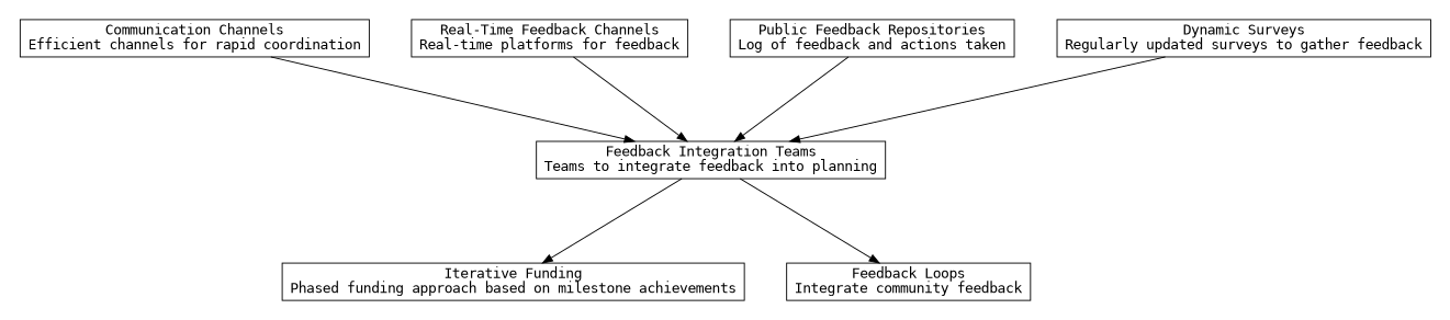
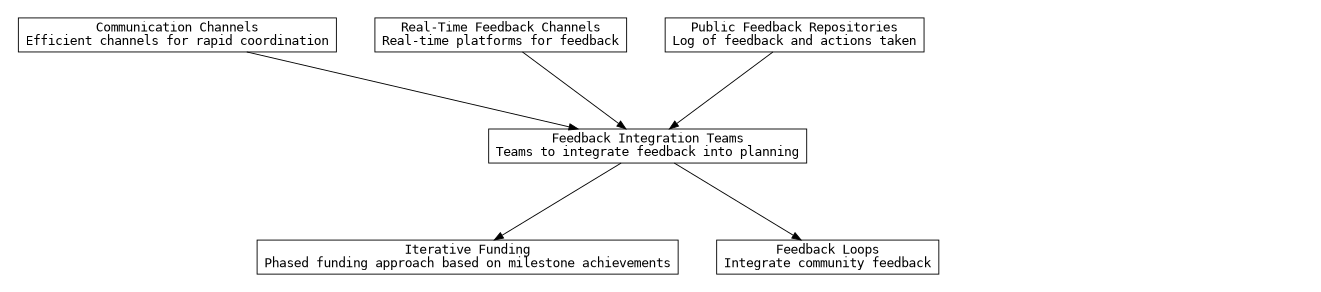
  digraph {
    nodesep=0.6
    rankdir=TB
    ranksep=1.2
    fontname="DejaVu Sans Mono"
    node [shape=box fontname="DejaVu Sans Mono"]
    edge [fontname="DejaVu Sans Mono"]
-   n1 [label="Dynamic Surveys\nRegularly updated surveys to gather feedback"]
    n2 [label="Public Feedback Repositories\nLog of feedback and actions taken"]
    n3 [label="Real-Time Feedback Channels\nReal-time platforms for feedback"]
    n4 [label="Communication Channels\nEfficient channels for rapid coordination"]
    n5 [label="Feedback Loops\nIntegrate community feedback"]
    n6 [label="Iterative Funding\nPhased funding approach based on milestone achievements"]
    n7 [label="Feedback Integration Teams\nTeams to integrate feedback into planning"]
    subgraph cluster_1 {
      rank=max
      style=invis
-     n1
      n2
      n3
      n4
    }
    subgraph cluster_2 {
      rank=min
      style=invis
      n5
      n6
    }
-   n1 -> n7
    n2 -> n7
    n3 -> n7
    n4 -> n7
    n7 -> n5
    n7 -> n6
  }
